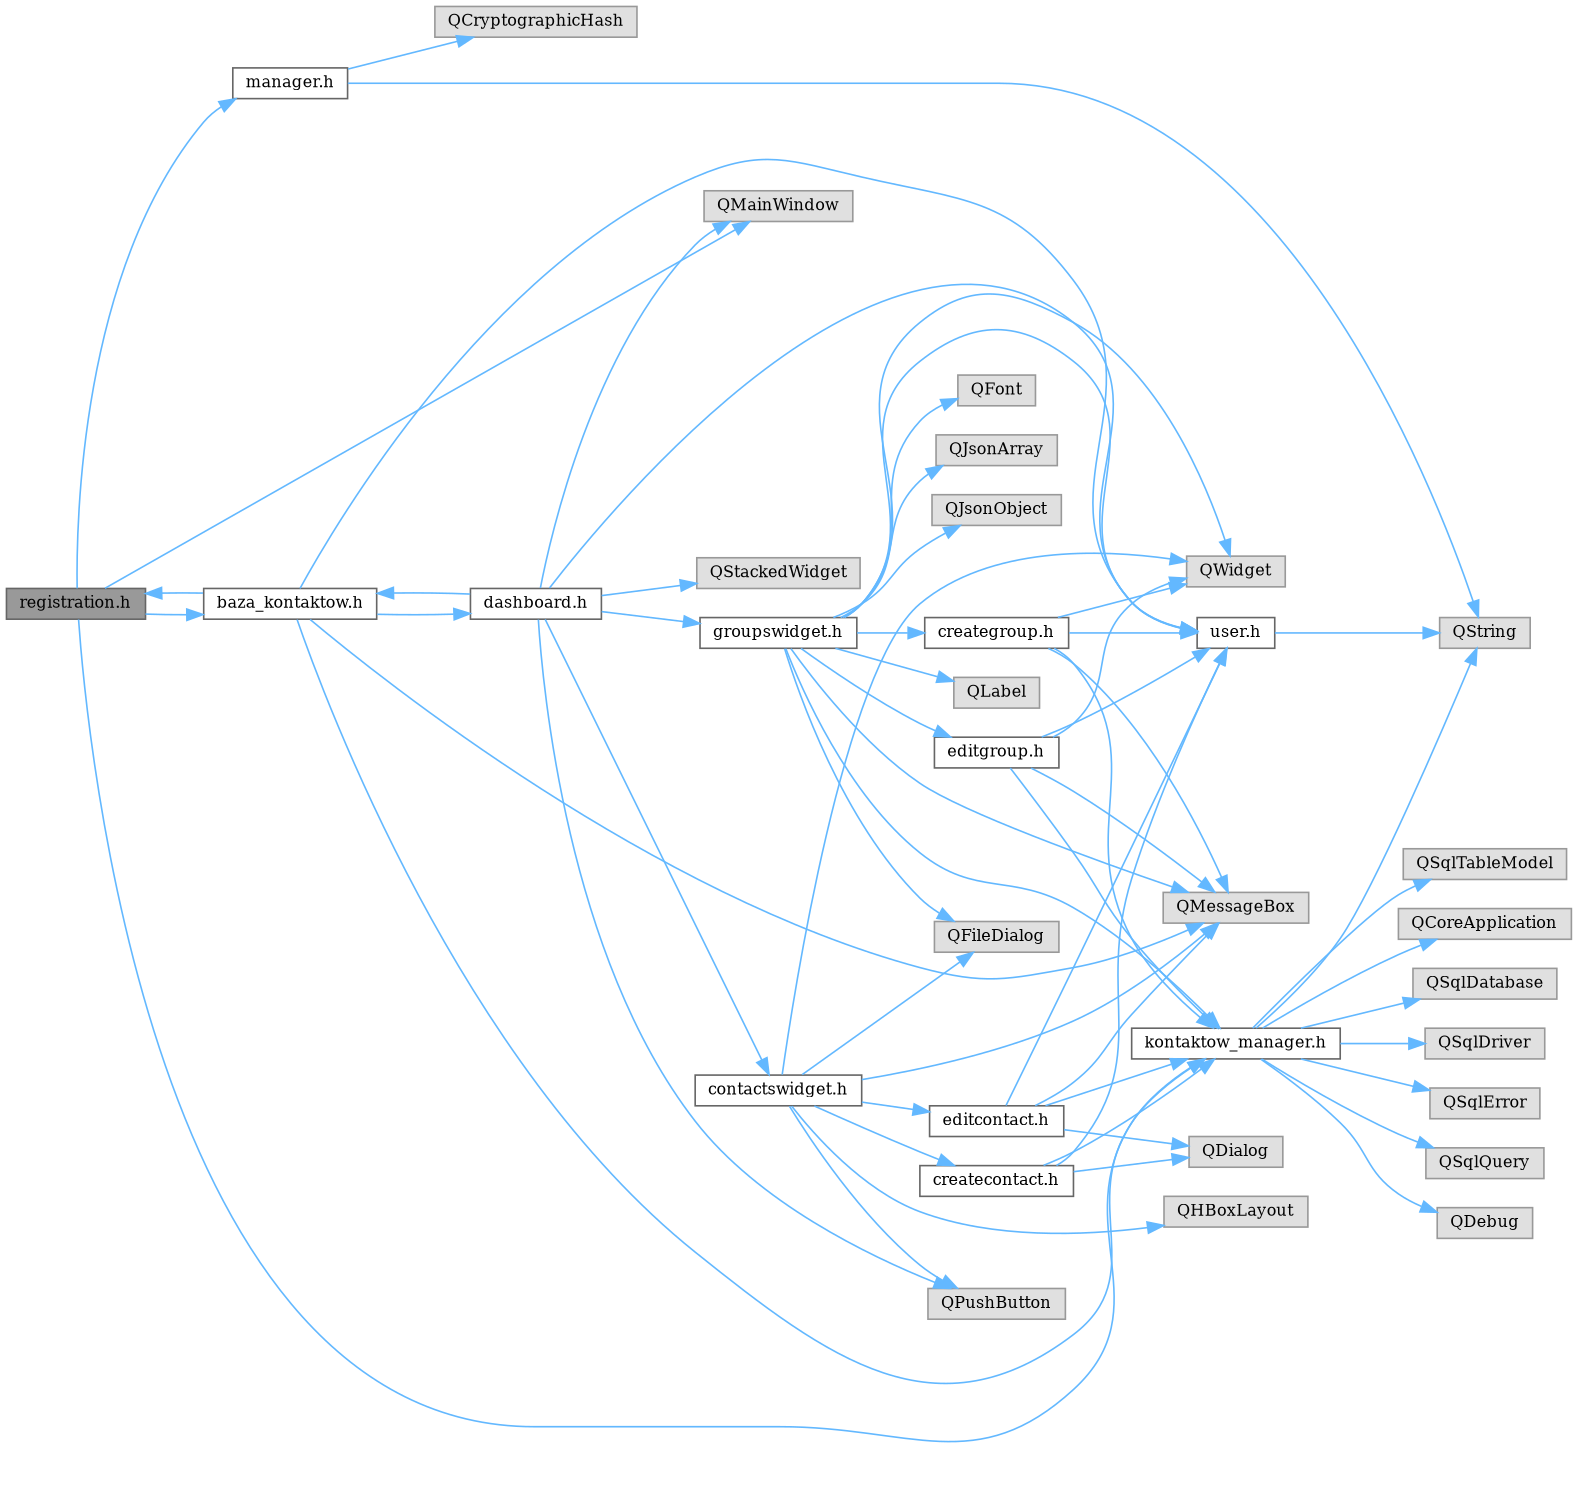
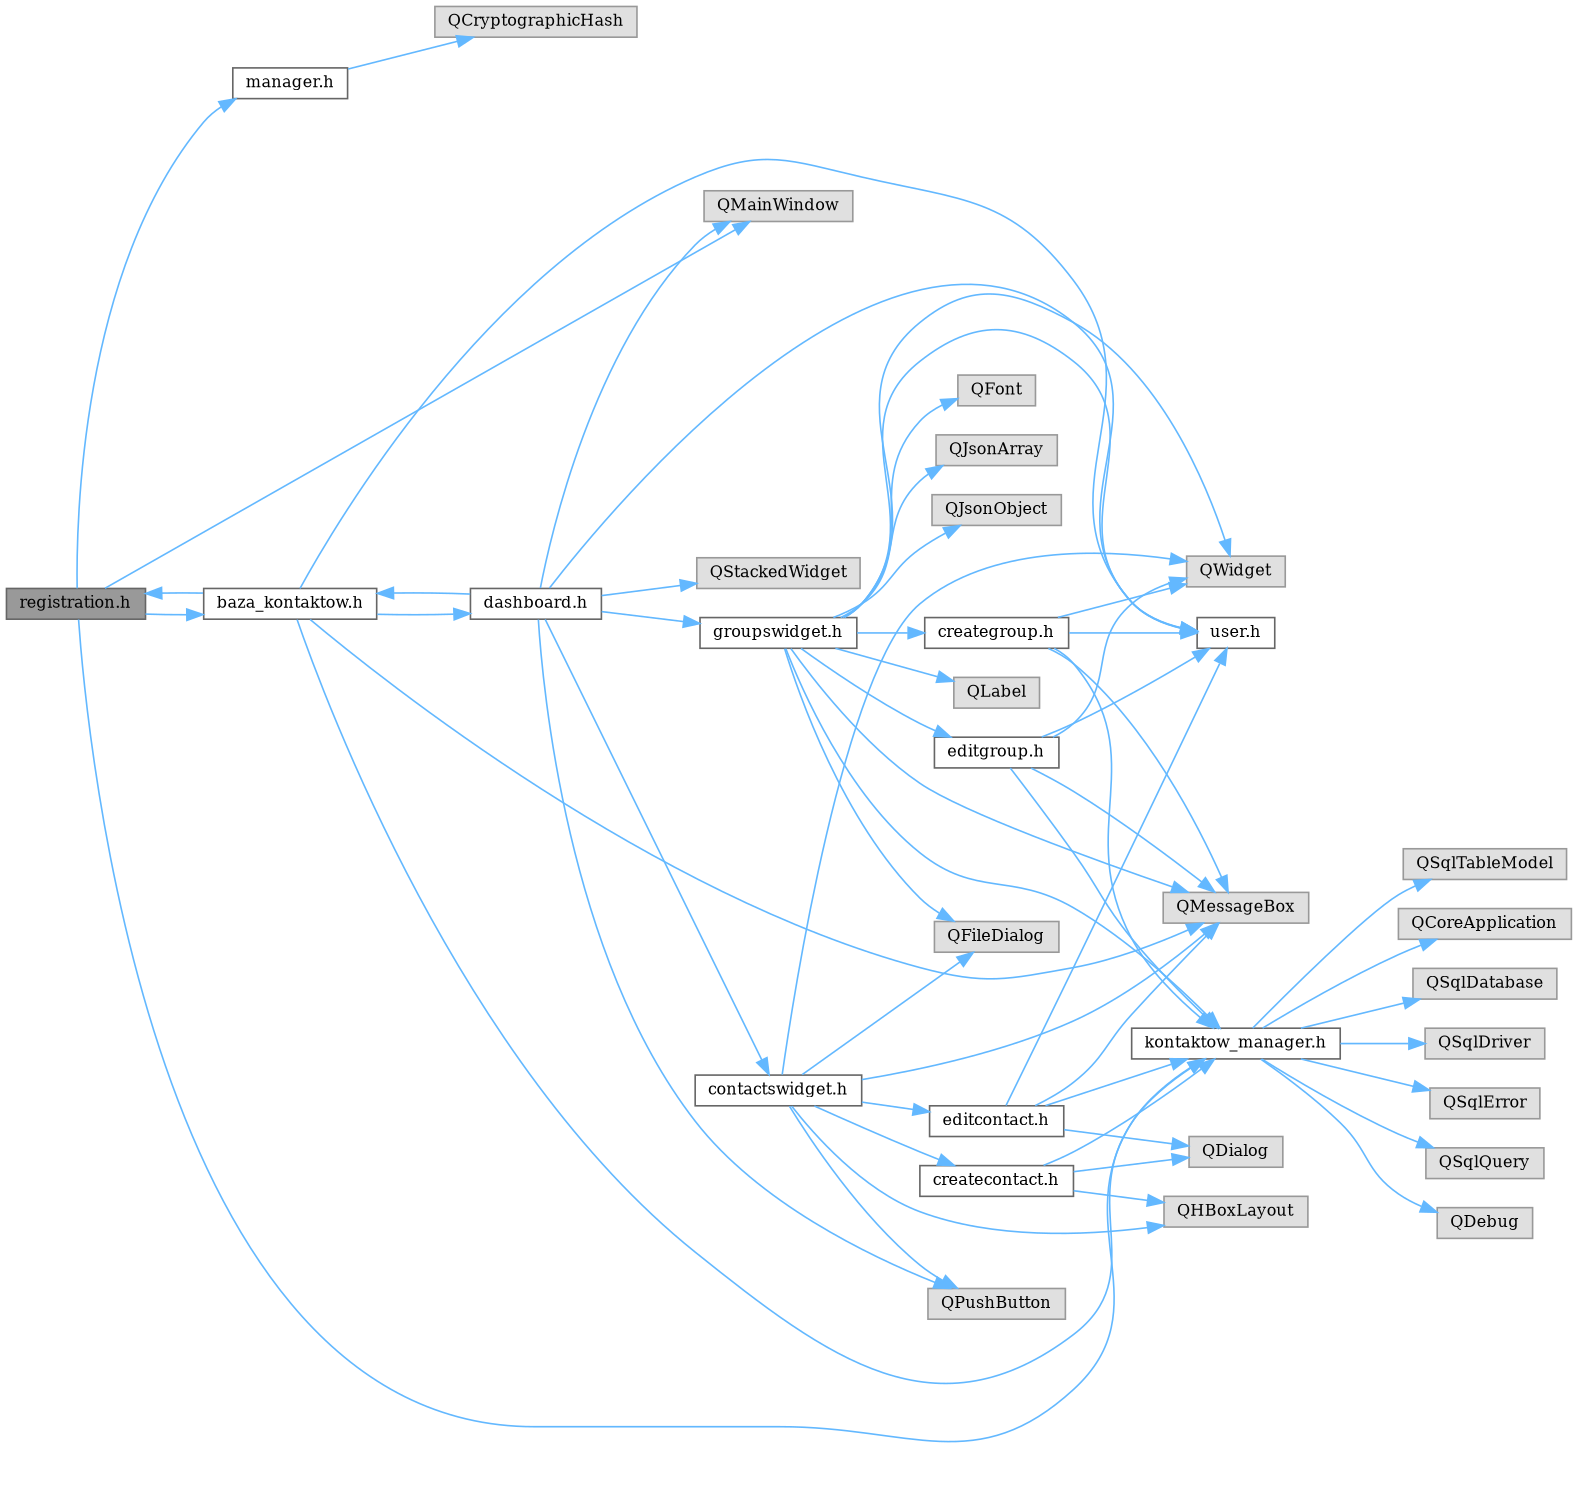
  digraph {
    fontname="DejaVu Serif"
    rankdir=LR
    node [color=grey60 fillcolor="#E0E0E0" fontname="DejaVu Serif" fontsize=10 shape=box style=filled]
    edge [color=steelblue1 fontname="DejaVu Serif" fontsize=10 labelfontname=Helvetica labelfontsize=10 style=solid]
    n1 [color=gray40 fillcolor=grey60 fontcolor=black height=0.2 label="registration.h" width=0.4]
    n2 [height=0.2 label=QMainWindow width=0.4]
    n3 [color=grey40 fillcolor=white height=0.2 label="baza_kontaktow.h" width=0.4]
    n4 [color=grey40 fillcolor=white height=0.2 label="kontaktow_manager.h" width=0.4]
    n5 [color=grey40 fillcolor=white height=0.2 label="manager.h" width=0.4]
    n6 [height=0.2 label=QMessageBox width=0.4]
    n7 [color=grey40 fillcolor=white height=0.2 label="dashboard.h" width=0.4]
    n8 [color=grey40 fillcolor=white height=0.2 label="user.h" width=0.4]
-   n9 [height=0.2 label=QString width=0.4]
    n10 [height=0.2 label=QCoreApplication width=0.4]
    n11 [height=0.2 label=QSqlDatabase width=0.4]
    n12 [height=0.2 label=QSqlDriver width=0.4]
    n13 [height=0.2 label=QSqlError width=0.4]
    n14 [height=0.2 label=QSqlQuery width=0.4]
    n15 [height=0.2 label=QDebug width=0.4]
    n16 [height=0.2 label=QSqlTableModel width=0.4]
    n17 [height=0.2 label=QCryptographicHash width=0.4]
    n18 [height=0.2 label=QStackedWidget width=0.4]
    n19 [height=0.2 label=QPushButton width=0.4]
    n20 [color=grey40 fillcolor=white height=0.2 label="contactswidget.h" width=0.4]
    n21 [color=grey40 fillcolor=white height=0.2 label="groupswidget.h" width=0.4]
    n22 [height=0.2 label=QWidget width=0.4]
    n23 [height=0.2 label=QHBoxLayout width=0.4]
    n24 [height=0.2 label=QFileDialog width=0.4]
    n25 [color=grey40 fillcolor=white height=0.2 label="createcontact.h" width=0.4]
    n26 [color=grey40 fillcolor=white height=0.2 label="editcontact.h" width=0.4]
    n27 [height=0.2 label=QLabel width=0.4]
    n28 [height=0.2 label=QFont width=0.4]
    n29 [height=0.2 label=QJsonArray width=0.4]
    n30 [height=0.2 label=QJsonObject width=0.4]
    n31 [color=grey40 fillcolor=white height=0.2 label="creategroup.h" width=0.4]
    n32 [color=grey40 fillcolor=white height=0.2 label="editgroup.h" width=0.4]
    n33 [height=0.2 label=QDialog width=0.4]
    n1 -> n2
    n1 -> n3
    n1 -> n4
    n1 -> n5
    n3 -> n1
    n3 -> n4
    n3 -> n6
    n3 -> n7
    n3 -> n8
-   n4 -> n9
    n4 -> n10
    n4 -> n11
    n4 -> n12
    n4 -> n13
    n4 -> n14
    n4 -> n15
    n4 -> n16
-   n5 -> n9
    n5 -> n17
    n7 -> n2
    n7 -> n3
    n7 -> n8
    n7 -> n18
    n7 -> n19
    n7 -> n20
    n7 -> n21
-   n8 -> n9
    n20 -> n6
    n20 -> n19
    n20 -> n22
    n20 -> n23
    n20 -> n24
    n20 -> n25
    n20 -> n26
    n21 -> n4
    n21 -> n6
    n21 -> n8
    n21 -> n22
    n21 -> n24
    n21 -> n27
    n21 -> n28
    n21 -> n29
    n21 -> n30
    n21 -> n31
    n21 -> n32
    n25 -> n4
-   n25 -> n8
+   n25 -> n23
    n25 -> n33
    n26 -> n4
    n26 -> n6
    n26 -> n8
    n26 -> n33
    n31 -> n4
    n31 -> n6
    n31 -> n8
    n31 -> n22
    n32 -> n4
    n32 -> n6
    n32 -> n8
    n32 -> n22
  }
